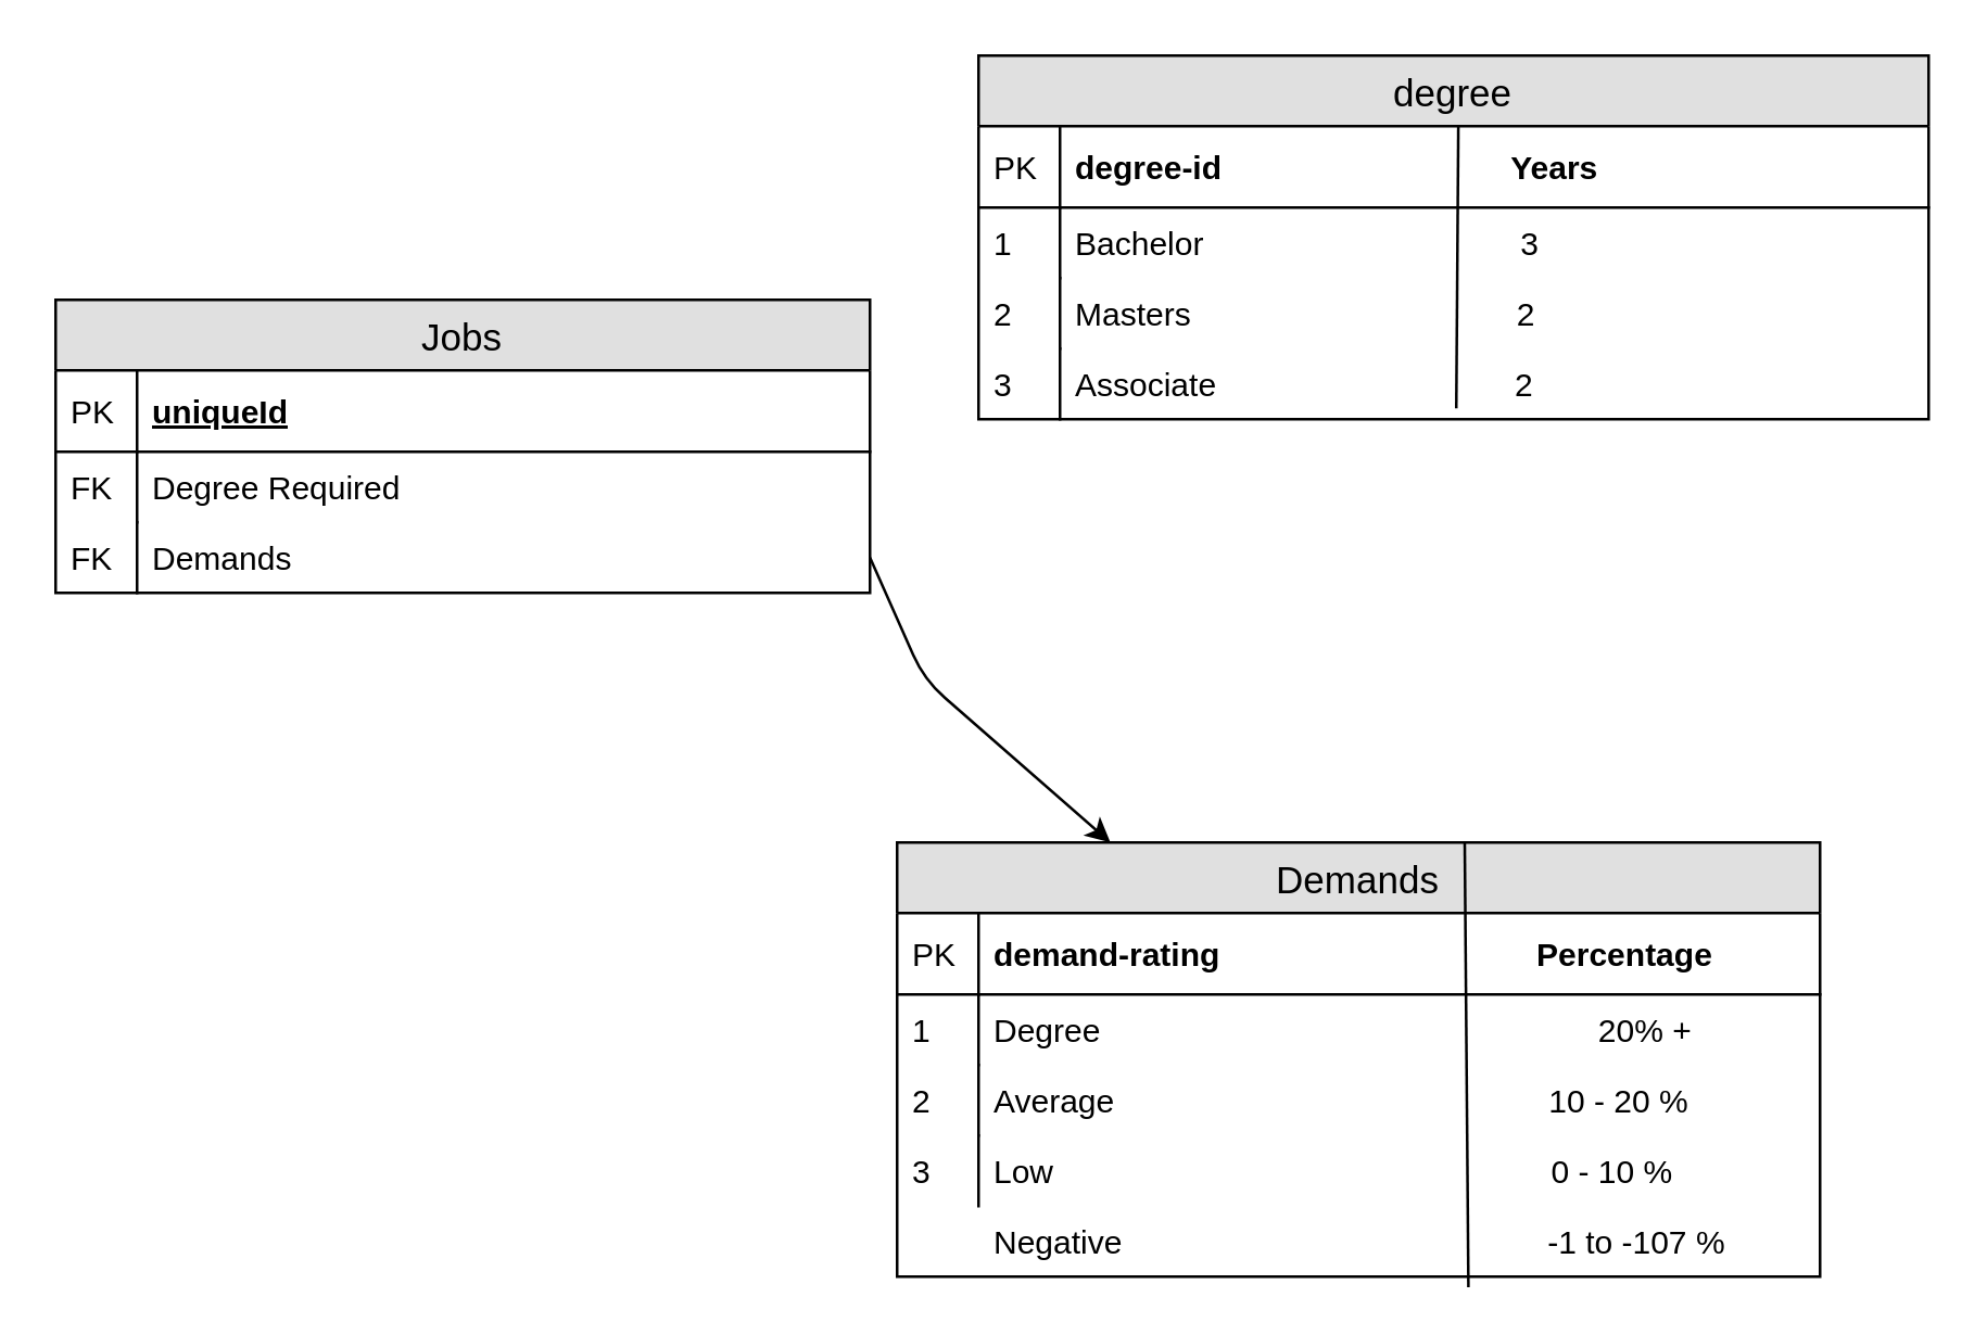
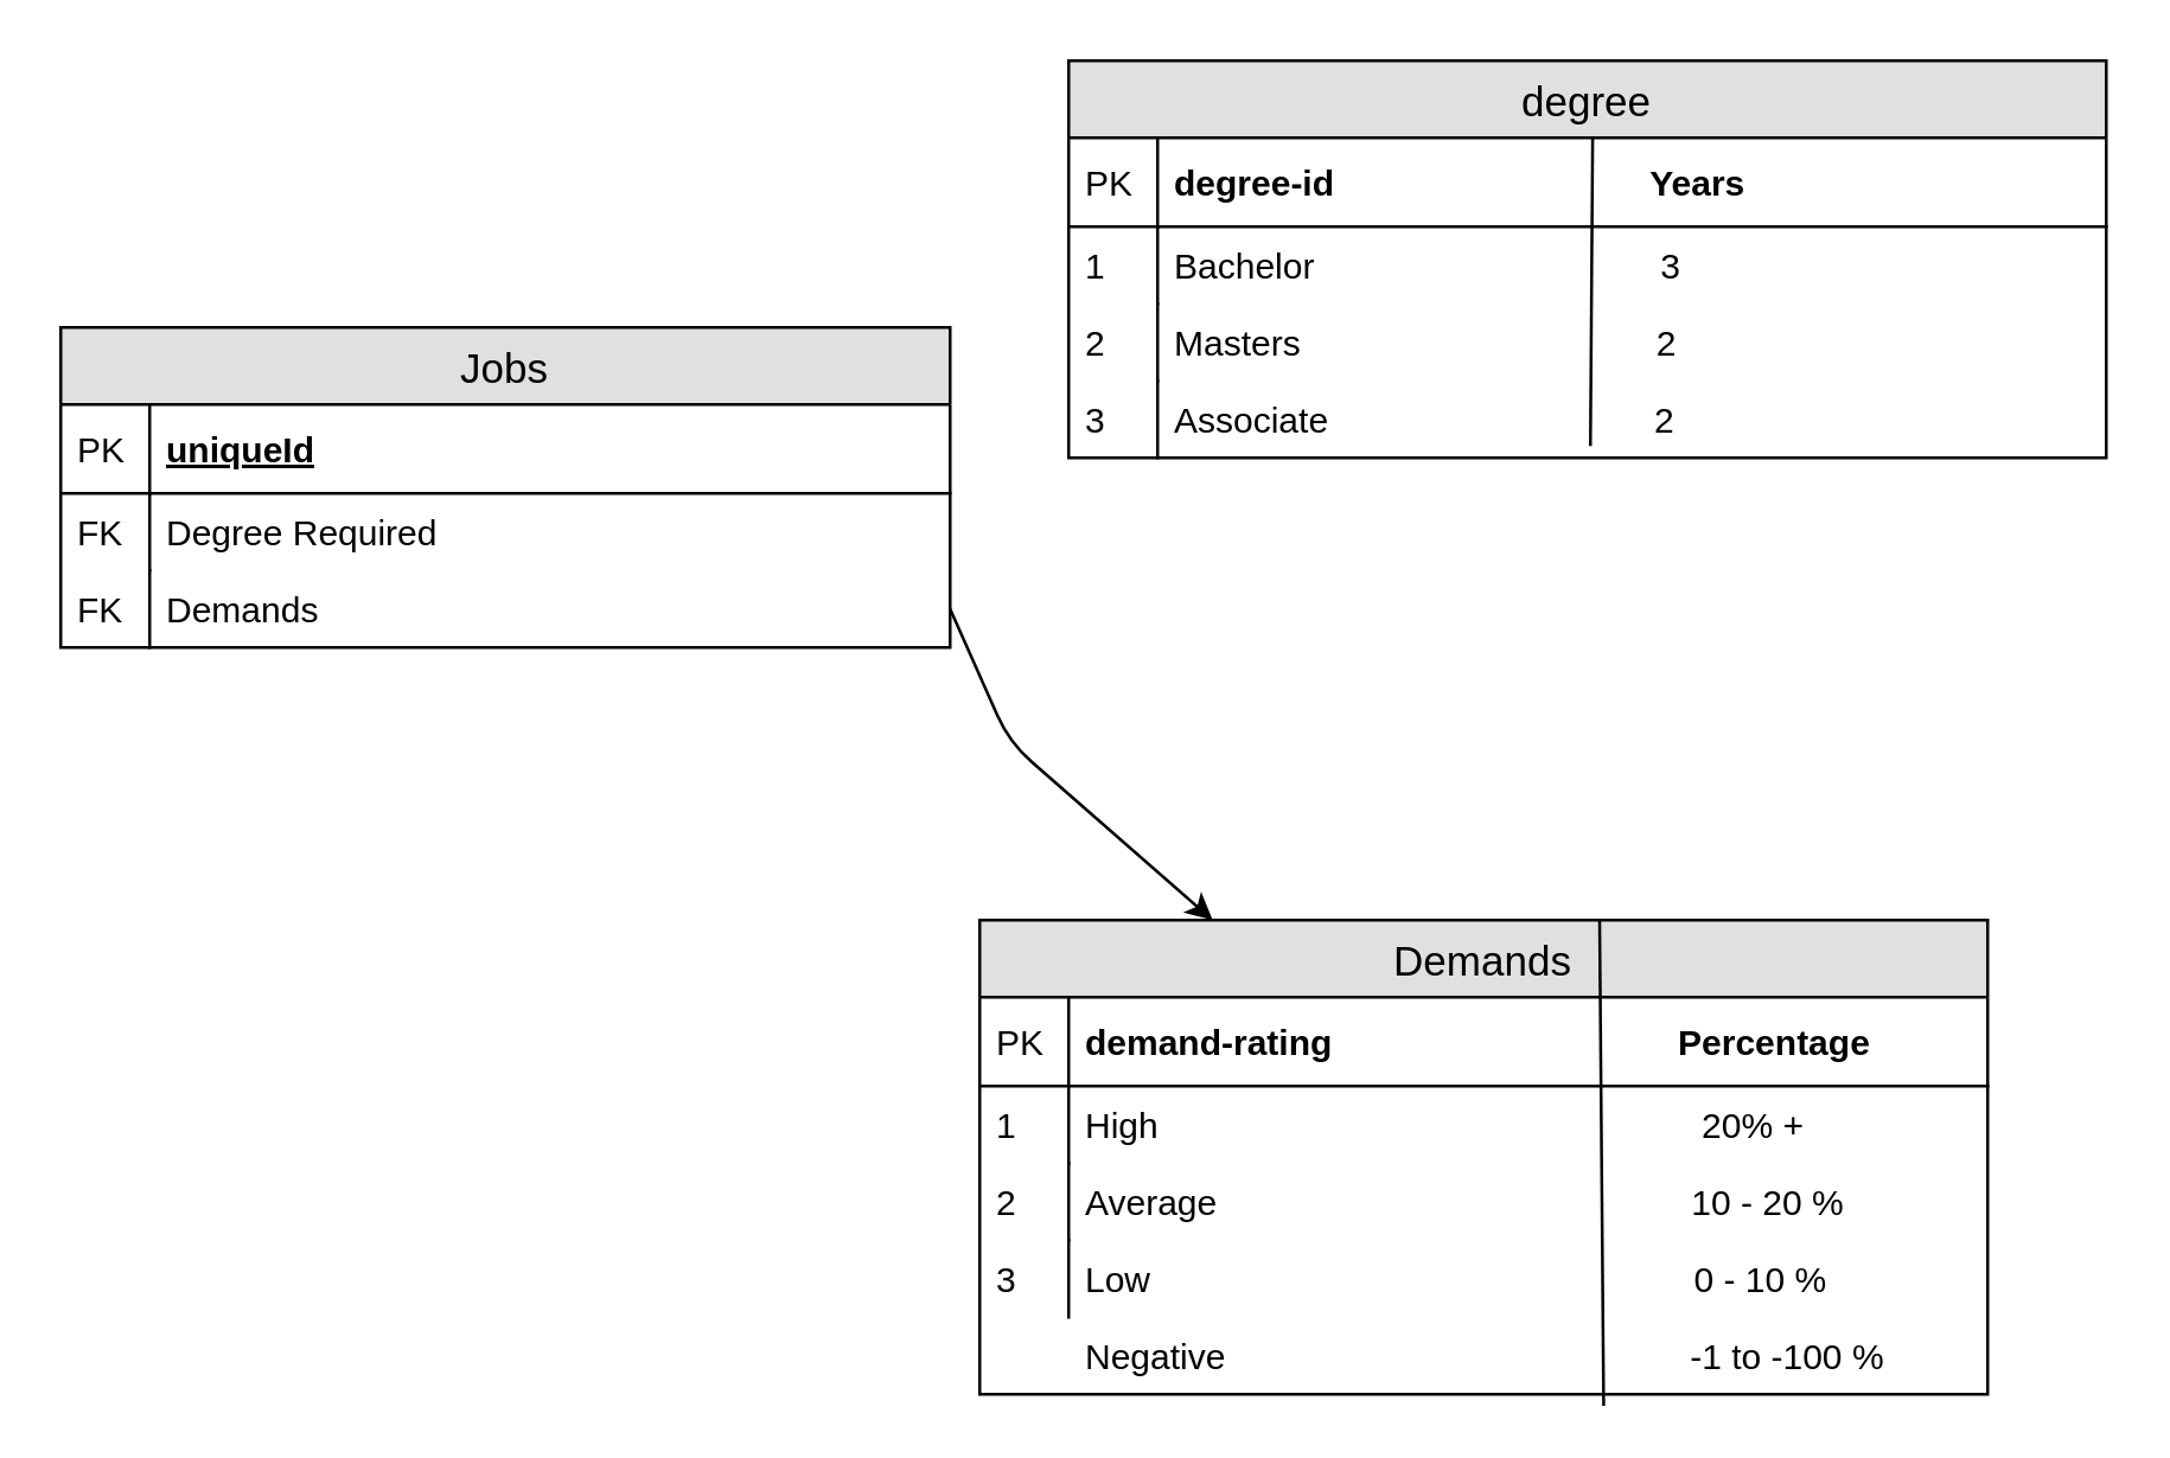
  <mxCell id="0" />
  <mxCell id="1" parent="0" />
  <mxCell id="2" value="Jobs" style="swimlane;fontStyle=0;childLayout=stackLayout;horizontal=1;startSize=26;fillColor=#e0e0e0;horizontalStack=0;resizeParent=1;resizeParentMax=0;resizeLast=0;collapsible=1;marginBottom=0;swimlaneFillColor=#ffffff;align=center;fontSize=14;" parent="1" vertex="1"><mxGeometry x="20" y="110" width="300" height="108" as="geometry" /></mxCell>
  <mxCell id="3" value="uniqueId" style="shape=partialRectangle;top=0;left=0;right=0;bottom=1;align=left;verticalAlign=middle;fillColor=none;spacingLeft=34;spacingRight=4;overflow=hidden;rotatable=0;points=[[0,0.5],[1,0.5]];portConstraint=eastwest;dropTarget=0;fontStyle=5;fontSize=12;" parent="2" vertex="1"><mxGeometry y="26" width="300" height="30" as="geometry" /></mxCell>
  <mxCell id="4" value="PK" style="shape=partialRectangle;top=0;left=0;bottom=0;fillColor=none;align=left;verticalAlign=middle;spacingLeft=4;spacingRight=4;overflow=hidden;rotatable=0;points=[];portConstraint=eastwest;part=1;fontSize=12;" parent="3" vertex="1" connectable="0"><mxGeometry width="30" height="30" as="geometry" /></mxCell>
  <mxCell id="5" value="Degree Required&#10;" style="shape=partialRectangle;top=0;left=0;right=0;bottom=0;align=left;verticalAlign=top;fillColor=none;spacingLeft=34;spacingRight=4;overflow=hidden;rotatable=0;points=[[0,0.5],[1,0.5]];portConstraint=eastwest;dropTarget=0;fontSize=12;" parent="2" vertex="1"><mxGeometry y="56" width="300" height="26" as="geometry" /></mxCell>
  <mxCell id="6" value="FK" style="shape=partialRectangle;top=0;left=0;bottom=0;fillColor=none;align=left;verticalAlign=top;spacingLeft=4;spacingRight=4;overflow=hidden;rotatable=0;points=[];portConstraint=eastwest;part=1;fontSize=12;" parent="5" vertex="1" connectable="0"><mxGeometry width="30" height="26" as="geometry" /></mxCell>
  <mxCell id="7" value="Demands" style="shape=partialRectangle;top=0;left=0;right=0;bottom=0;align=left;verticalAlign=top;fillColor=none;spacingLeft=34;spacingRight=4;overflow=hidden;rotatable=0;points=[[0,0.5],[1,0.5]];portConstraint=eastwest;dropTarget=0;fontSize=12;" parent="2" vertex="1"><mxGeometry y="82" width="300" height="26" as="geometry" /></mxCell>
  <mxCell id="8" value="FK" style="shape=partialRectangle;top=0;left=0;bottom=0;fillColor=none;align=left;verticalAlign=top;spacingLeft=4;spacingRight=4;overflow=hidden;rotatable=0;points=[];portConstraint=eastwest;part=1;fontSize=12;" parent="7" vertex="1" connectable="0"><mxGeometry width="30" height="26" as="geometry" /></mxCell>
  <mxCell id="9" value="degree" style="swimlane;fontStyle=0;childLayout=stackLayout;horizontal=1;startSize=26;fillColor=#e0e0e0;horizontalStack=0;resizeParent=1;resizeParentMax=0;resizeLast=0;collapsible=1;marginBottom=0;swimlaneFillColor=#ffffff;align=center;fontSize=14;" parent="1" vertex="1"><mxGeometry x="360" y="20" width="350" height="134" as="geometry" /></mxCell>
  <mxCell id="10" value="degree-id                                Years" style="shape=partialRectangle;top=0;left=0;right=0;bottom=1;align=left;verticalAlign=middle;fillColor=none;spacingLeft=34;spacingRight=4;overflow=hidden;rotatable=0;points=[[0,0.5],[1,0.5]];portConstraint=eastwest;dropTarget=0;fontStyle=1;fontSize=12;" parent="9" vertex="1"><mxGeometry y="26" width="350" height="30" as="geometry" /></mxCell>
  <mxCell id="11" value="PK" style="shape=partialRectangle;top=0;left=0;bottom=0;fillColor=none;align=left;verticalAlign=middle;spacingLeft=4;spacingRight=4;overflow=hidden;rotatable=0;points=[];portConstraint=eastwest;part=1;fontSize=12;" parent="10" vertex="1" connectable="0"><mxGeometry width="30" height="30" as="geometry" /></mxCell>
  <mxCell id="12" value="Bachelor                                   3" style="shape=partialRectangle;top=0;left=0;right=0;bottom=0;align=left;verticalAlign=top;fillColor=none;spacingLeft=34;spacingRight=4;overflow=hidden;rotatable=0;points=[[0,0.5],[1,0.5]];portConstraint=eastwest;dropTarget=0;fontSize=12;" parent="9" vertex="1"><mxGeometry y="56" width="350" height="26" as="geometry" /></mxCell>
  <mxCell id="13" value="1" style="shape=partialRectangle;top=0;left=0;bottom=0;fillColor=none;align=left;verticalAlign=top;spacingLeft=4;spacingRight=4;overflow=hidden;rotatable=0;points=[];portConstraint=eastwest;part=1;fontSize=12;" parent="12" vertex="1" connectable="0"><mxGeometry width="30" height="26" as="geometry" /></mxCell>
  <mxCell id="14" value="Masters                                    2" style="shape=partialRectangle;top=0;left=0;right=0;bottom=0;align=left;verticalAlign=top;fillColor=none;spacingLeft=34;spacingRight=4;overflow=hidden;rotatable=0;points=[[0,0.5],[1,0.5]];portConstraint=eastwest;dropTarget=0;fontSize=12;" parent="9" vertex="1"><mxGeometry y="82" width="350" height="26" as="geometry" /></mxCell>
  <mxCell id="15" value="2" style="shape=partialRectangle;top=0;left=0;bottom=0;fillColor=none;align=left;verticalAlign=top;spacingLeft=4;spacingRight=4;overflow=hidden;rotatable=0;points=[];portConstraint=eastwest;part=1;fontSize=12;" parent="14" vertex="1" connectable="0"><mxGeometry width="30" height="26" as="geometry" /></mxCell>
  <mxCell id="16" value="Associate                                 2" style="shape=partialRectangle;top=0;left=0;right=0;bottom=0;align=left;verticalAlign=top;fillColor=none;spacingLeft=34;spacingRight=4;overflow=hidden;rotatable=0;points=[[0,0.5],[1,0.5]];portConstraint=eastwest;dropTarget=0;fontSize=12;" parent="9" vertex="1"><mxGeometry y="108" width="350" height="26" as="geometry" /></mxCell>
  <mxCell id="17" value="3" style="shape=partialRectangle;top=0;left=0;bottom=0;fillColor=none;align=left;verticalAlign=top;spacingLeft=4;spacingRight=4;overflow=hidden;rotatable=0;points=[];portConstraint=eastwest;part=1;fontSize=12;" parent="16" vertex="1" connectable="0"><mxGeometry width="30" height="26" as="geometry" /></mxCell>
  <mxCell id="18" value="" style="endArrow=none;html=1;exitX=0.505;exitY=-0.01;exitDx=0;exitDy=0;exitPerimeter=0;" parent="9" source="10" edge="1"><mxGeometry width="50" height="50" relative="1" as="geometry"><mxPoint x="145" y="410" as="sourcePoint" /><mxPoint x="176" y="130" as="targetPoint" /><Array as="points" /></mxGeometry></mxCell>
  <mxCell id="19" value="Demands" style="swimlane;fontStyle=0;childLayout=stackLayout;horizontal=1;startSize=26;fillColor=#e0e0e0;horizontalStack=0;resizeParent=1;resizeParentMax=0;resizeLast=0;collapsible=1;marginBottom=0;swimlaneFillColor=#ffffff;align=center;fontSize=14;" parent="1" vertex="1"><mxGeometry x="330" y="310" width="340" height="160" as="geometry" /></mxCell>
  <mxCell id="20" value="demand-rating                                   Percentage" style="shape=partialRectangle;top=0;left=0;right=0;bottom=1;align=left;verticalAlign=middle;fillColor=none;spacingLeft=34;spacingRight=4;overflow=hidden;rotatable=0;points=[[0,0.5],[1,0.5]];portConstraint=eastwest;dropTarget=0;fontStyle=1;fontSize=12;" parent="19" vertex="1"><mxGeometry y="26" width="340" height="30" as="geometry" /></mxCell>
  <mxCell id="21" value="PK" style="shape=partialRectangle;top=0;left=0;bottom=0;fillColor=none;align=left;verticalAlign=middle;spacingLeft=4;spacingRight=4;overflow=hidden;rotatable=0;points=[];portConstraint=eastwest;part=1;fontSize=12;" parent="20" vertex="1" connectable="0"><mxGeometry width="30" height="30" as="geometry" /></mxCell>
- <mxCell id="22" value="Degree                                                       20% +" style="shape=partialRectangle;top=0;left=0;right=0;bottom=0;align=left;verticalAlign=top;fillColor=none;spacingLeft=34;spacingRight=4;overflow=hidden;rotatable=0;points=[[0,0.5],[1,0.5]];portConstraint=eastwest;dropTarget=0;fontSize=12;" parent="19" vertex="1"><mxGeometry y="56" width="340" height="26" as="geometry" /></mxCell>
+ <mxCell id="22" value="High                                                       20% +" style="shape=partialRectangle;top=0;left=0;right=0;bottom=0;align=left;verticalAlign=top;fillColor=none;spacingLeft=34;spacingRight=4;overflow=hidden;rotatable=0;points=[[0,0.5],[1,0.5]];portConstraint=eastwest;dropTarget=0;fontSize=12;" parent="19" vertex="1"><mxGeometry y="56" width="340" height="26" as="geometry" /></mxCell>
  <mxCell id="23" value="1" style="shape=partialRectangle;top=0;left=0;bottom=0;fillColor=none;align=left;verticalAlign=top;spacingLeft=4;spacingRight=4;overflow=hidden;rotatable=0;points=[];portConstraint=eastwest;part=1;fontSize=12;" parent="22" vertex="1" connectable="0"><mxGeometry width="30" height="26" as="geometry" /></mxCell>
  <mxCell id="24" value="Average                                                10 - 20 %" style="shape=partialRectangle;top=0;left=0;right=0;bottom=0;align=left;verticalAlign=top;fillColor=none;spacingLeft=34;spacingRight=4;overflow=hidden;rotatable=0;points=[[0,0.5],[1,0.5]];portConstraint=eastwest;dropTarget=0;fontSize=12;" parent="19" vertex="1"><mxGeometry y="82" width="340" height="26" as="geometry" /></mxCell>
  <mxCell id="25" value="2" style="shape=partialRectangle;top=0;left=0;bottom=0;fillColor=none;align=left;verticalAlign=top;spacingLeft=4;spacingRight=4;overflow=hidden;rotatable=0;points=[];portConstraint=eastwest;part=1;fontSize=12;" parent="24" vertex="1" connectable="0"><mxGeometry width="30" height="26" as="geometry" /></mxCell>
  <mxCell id="26" value="Low                                                       0 - 10 %" style="shape=partialRectangle;top=0;left=0;right=0;bottom=0;align=left;verticalAlign=top;fillColor=none;spacingLeft=34;spacingRight=4;overflow=hidden;rotatable=0;points=[[0,0.5],[1,0.5]];portConstraint=eastwest;dropTarget=0;fontSize=12;" parent="19" vertex="1"><mxGeometry y="108" width="340" height="26" as="geometry" /></mxCell>
  <mxCell id="27" value="3" style="shape=partialRectangle;top=0;left=0;bottom=0;fillColor=none;align=left;verticalAlign=top;spacingLeft=4;spacingRight=4;overflow=hidden;rotatable=0;points=[];portConstraint=eastwest;part=1;fontSize=12;" parent="26" vertex="1" connectable="0"><mxGeometry width="30" height="26" as="geometry" /></mxCell>
- <mxCell id="28" value="Negative                                               -1 to -107 %" style="shape=partialRectangle;top=0;left=0;right=0;bottom=0;align=left;verticalAlign=top;fillColor=none;spacingLeft=34;spacingRight=4;overflow=hidden;rotatable=0;points=[[0,0.5],[1,0.5]];portConstraint=eastwest;dropTarget=0;fontSize=12;" vertex="1" parent="19"><mxGeometry y="134" width="340" height="26" as="geometry" /></mxCell>
+ <mxCell id="28" value="Negative                                               -1 to -100 %" style="shape=partialRectangle;top=0;left=0;right=0;bottom=0;align=left;verticalAlign=top;fillColor=none;spacingLeft=34;spacingRight=4;overflow=hidden;rotatable=0;points=[[0,0.5],[1,0.5]];portConstraint=eastwest;dropTarget=0;fontSize=12;" vertex="1" parent="19"><mxGeometry y="134" width="340" height="26" as="geometry" /></mxCell>
  <mxCell id="29" value="" style="endArrow=none;html=1;entryX=0.619;entryY=1.149;entryDx=0;entryDy=0;entryPerimeter=0;exitX=0.615;exitY=0.002;exitDx=0;exitDy=0;exitPerimeter=0;" edge="1" parent="19" source="19" target="28"><mxGeometry width="50" height="50" relative="1" as="geometry"><mxPoint x="-300" y="230" as="sourcePoint" /><mxPoint x="-250" y="180" as="targetPoint" /></mxGeometry></mxCell>
  <mxCell id="30" value="" style="endArrow=classic;html=1;exitX=1;exitY=0.5;exitDx=0;exitDy=0;" edge="1" parent="1" source="7" target="19"><mxGeometry width="50" height="50" relative="1" as="geometry"><mxPoint x="350" y="190" as="sourcePoint" /><mxPoint x="480" y="260" as="targetPoint" /><Array as="points"><mxPoint x="340" y="250" /></Array></mxGeometry></mxCell>
